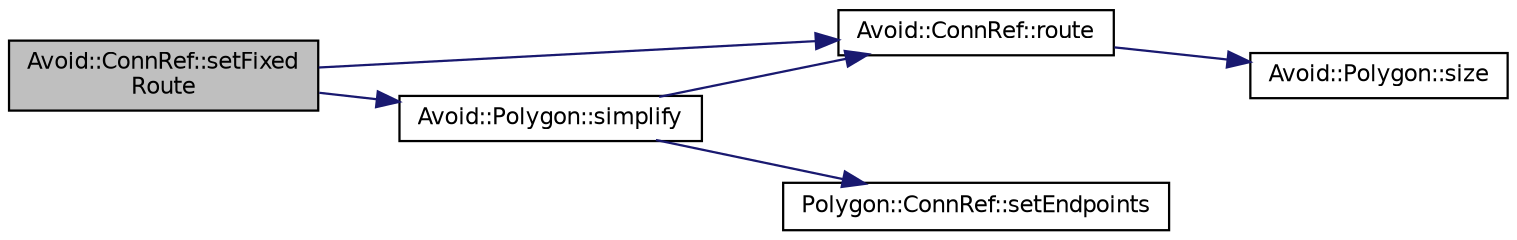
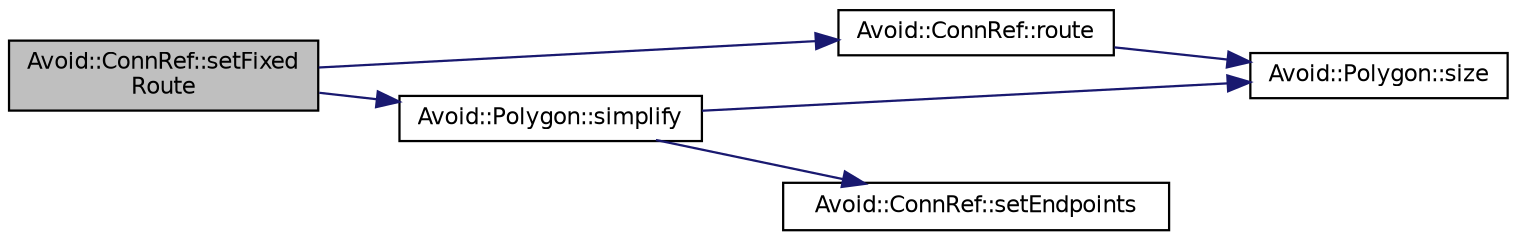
  digraph {
    rankdir=LR
    node [color=black fillcolor=white fontname=Helvetica fontsize=10 shape=record style=filled]
    edge [color=midnightblue fontname=Helvetica fontsize=10 labelfontname=Helvetica labelfontsize=10 style=solid]
    n1 [fillcolor=grey75 fontcolor=black height=0.2 label="Avoid::ConnRef::setFixed\lRoute" width=0.4]
    n2 [height=0.2 label="Avoid::ConnRef::route" width=0.4]
    n3 [height=0.2 label="Avoid::Polygon::simplify" width=0.4]
    n4 [height=0.2 label="Avoid::Polygon::size" width=0.4]
-   n5 [height=0.2 label="Polygon::ConnRef::setEndpoints" width=0.4]
+   n5 [height=0.2 label="Avoid::ConnRef::setEndpoints" width=0.4]
    n1 -> n2
    n1 -> n3
    n2 -> n4
-   n3 -> n2
+   n3 -> n4
    n3 -> n5
  }
